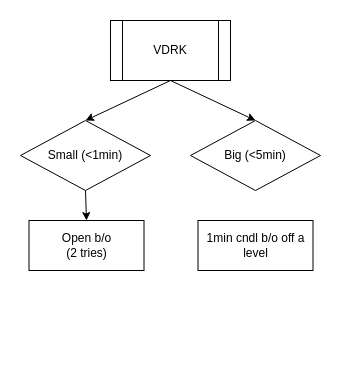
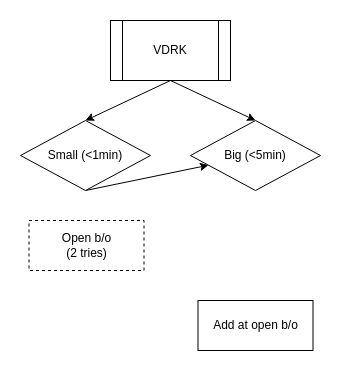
  <mxCell id="0" />
  <mxCell id="1" parent="0" />
  <mxCell id="2" style="edgeStyle=none;html=1;exitX=0.5;exitY=1;exitDx=0;exitDy=0;jumpStyle=none;entryX=0.5;entryY=0;entryDx=0;entryDy=0;" edge="1" parent="1" source="4" target="6"><mxGeometry relative="1" as="geometry"><mxPoint x="70" y="150" as="targetPoint" /></mxGeometry></mxCell>
  <mxCell id="3" style="edgeStyle=none;html=1;exitX=0.5;exitY=1;exitDx=0;exitDy=0;entryX=0.5;entryY=0;entryDx=0;entryDy=0;" edge="1" parent="1" source="4" target="7"><mxGeometry relative="1" as="geometry"><mxPoint x="260" y="180" as="targetPoint" /></mxGeometry></mxCell>
  <mxCell id="4" value="VDRK" style="shape=process;whiteSpace=wrap;html=1;backgroundOutline=1;" vertex="1" parent="1"><mxGeometry x="110" y="20" width="120" height="60" as="geometry" /></mxCell>
- <mxCell id="5" style="edgeStyle=none;html=1;exitX=0.5;exitY=1;exitDx=0;exitDy=0;entryX=0.5;entryY=0;entryDx=0;entryDy=0;" edge="1" parent="1" source="6" target="8"><mxGeometry relative="1" as="geometry"><mxPoint x="65.143" y="270" as="targetPoint" /></mxGeometry></mxCell>
+ <mxCell id="5" style="edgeStyle=none;html=1;exitX=0.5;exitY=1;exitDx=0;exitDy=0;" edge="1" parent="1" source="6" target="7"><mxGeometry relative="1" as="geometry"><mxPoint x="65.143" y="270" as="targetPoint" /></mxGeometry></mxCell>
  <mxCell id="6" value="Small (&amp;lt;1min)" style="rhombus;whiteSpace=wrap;html=1;" vertex="1" parent="1"><mxGeometry x="20" y="120" width="130" height="70" as="geometry" /></mxCell>
  <mxCell id="7" value="Big (&amp;lt;5min)" style="rhombus;whiteSpace=wrap;html=1;" vertex="1" parent="1"><mxGeometry x="190" y="120" width="130" height="70" as="geometry" /></mxCell>
- <mxCell id="8" value="Open b/o&lt;div&gt;(2 tries)&lt;/div&gt;" style="rounded=0;whiteSpace=wrap;html=1;" vertex="1" parent="1"><mxGeometry x="28.5" y="220" width="115" height="50" as="geometry" /></mxCell>
- <mxCell id="9" value="1min cndl b/o off a level" style="rounded=0;whiteSpace=wrap;html=1;" vertex="1" parent="1"><mxGeometry x="197.5" y="220" width="115" height="50" as="geometry" /></mxCell>
+ <mxCell id="8" value="Open b/o&lt;div&gt;(2 tries)&lt;/div&gt;" style="rounded=0;whiteSpace=wrap;html=1;dashed=1;" vertex="1" parent="1"><mxGeometry x="28.5" y="220" width="115" height="50" as="geometry" /></mxCell>
+ <mxCell id="10" value="Add at open b/o" style="rounded=0;whiteSpace=wrap;html=1;" vertex="1" parent="1"><mxGeometry x="197.5" y="300" width="115" height="50" as="geometry" /></mxCell>
